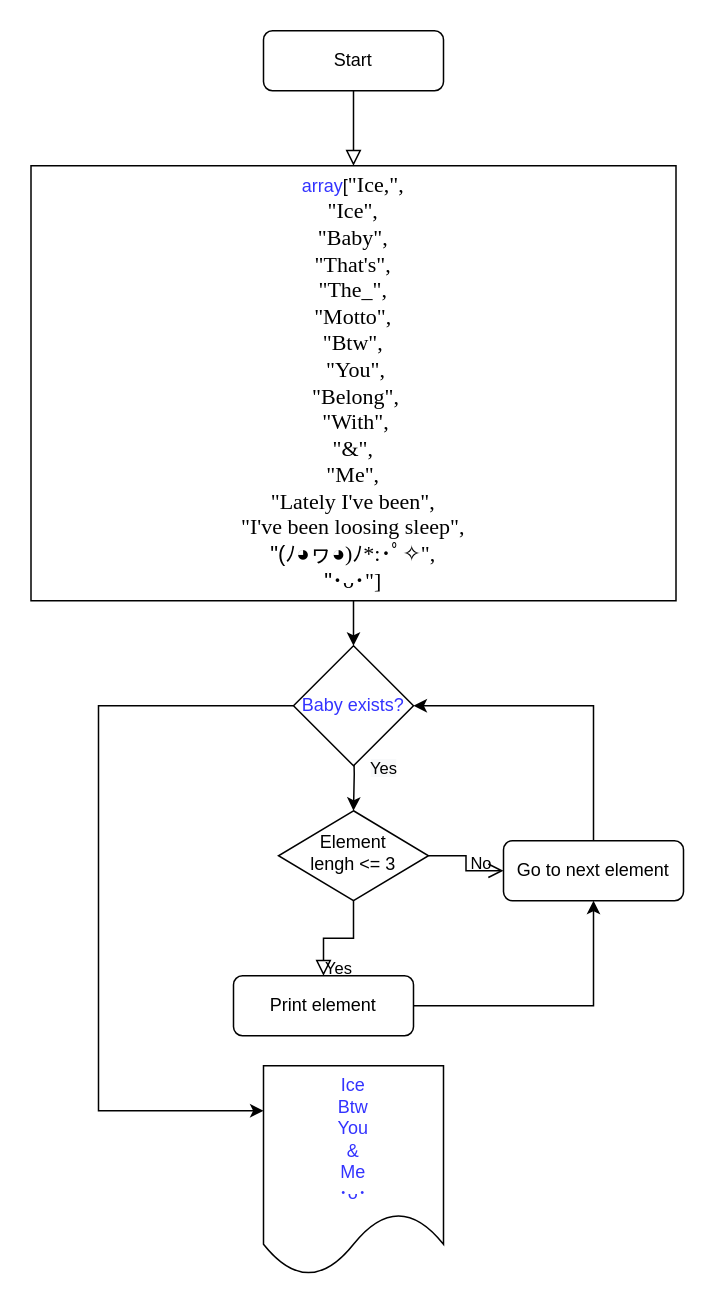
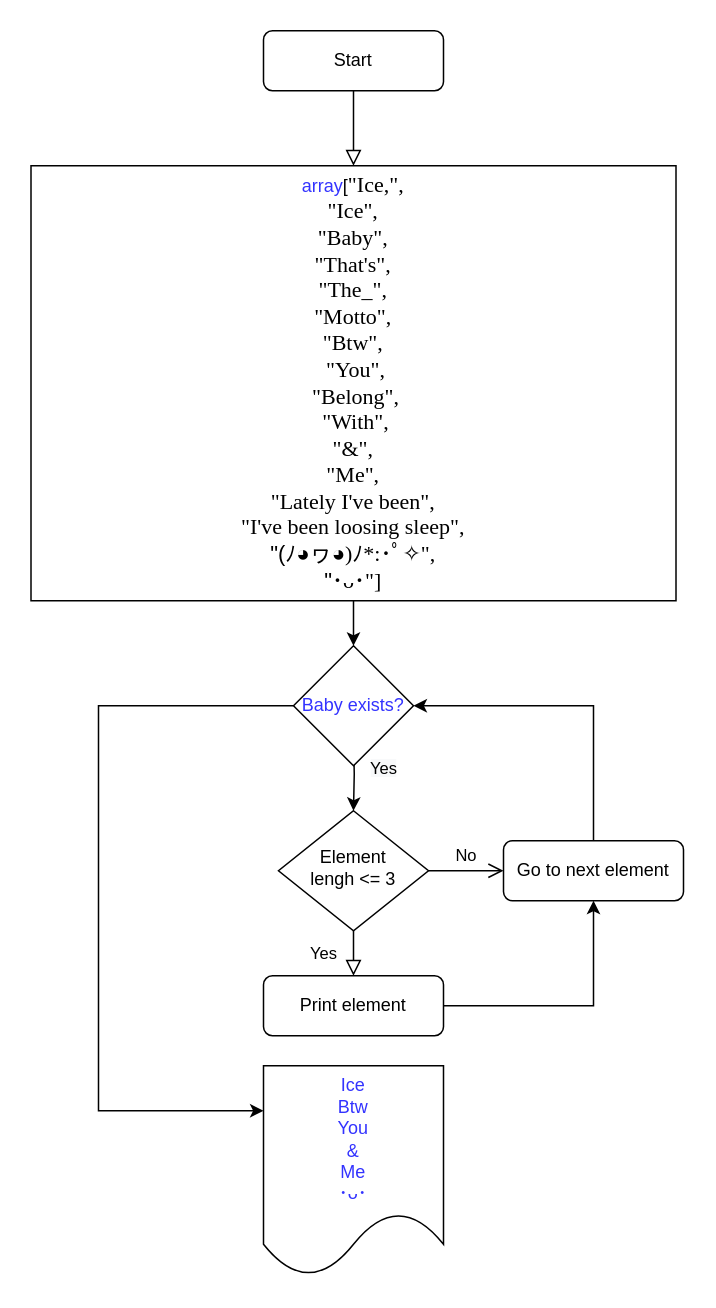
  <mxCell id="0" />
  <mxCell id="1" parent="0" />
  <mxCell id="2" value="" style="rounded=0;html=1;jettySize=auto;orthogonalLoop=1;fontSize=11;endArrow=block;endFill=0;endSize=8;strokeWidth=1;shadow=0;labelBackgroundColor=none;edgeStyle=orthogonalEdgeStyle;entryX=0.5;entryY=0;entryDx=0;entryDy=0;" parent="1" source="3" target="12" edge="1"><mxGeometry relative="1" as="geometry"><mxPoint x="235" y="110" as="targetPoint" /></mxGeometry></mxCell>
  <mxCell id="3" value="Start" style="rounded=1;whiteSpace=wrap;html=1;fontSize=12;glass=0;strokeWidth=1;shadow=0;" parent="1" vertex="1"><mxGeometry x="175" y="20" width="120" height="40" as="geometry" /></mxCell>
  <mxCell id="4" value="Yes" style="rounded=0;html=1;jettySize=auto;orthogonalLoop=1;fontSize=11;endArrow=block;endFill=0;endSize=8;strokeWidth=1;shadow=0;labelBackgroundColor=none;edgeStyle=orthogonalEdgeStyle;" parent="1" source="6" target="10" edge="1"><mxGeometry y="20" relative="1" as="geometry"><mxPoint as="offset" /><mxPoint x="235" y="660" as="targetPoint" /></mxGeometry></mxCell>
  <mxCell id="5" value="No" style="edgeStyle=orthogonalEdgeStyle;rounded=0;html=1;jettySize=auto;orthogonalLoop=1;fontSize=11;endArrow=open;endFill=0;endSize=8;strokeWidth=1;shadow=0;labelBackgroundColor=none;" parent="1" source="6" target="8" edge="1"><mxGeometry y="10" relative="1" as="geometry"><mxPoint as="offset" /></mxGeometry></mxCell>
- <mxCell id="6" value="Element &lt;br&gt;lengh &amp;lt;= 3" style="rhombus;whiteSpace=wrap;html=1;shadow=0;fontFamily=Helvetica;fontSize=12;align=center;strokeWidth=1;spacing=6;spacingTop=-4;" parent="1" vertex="1"><mxGeometry x="185" y="540" width="100" height="60" as="geometry" /></mxCell>
+ <mxCell id="6" value="Element &lt;br&gt;lengh &amp;lt;= 3" style="rhombus;whiteSpace=wrap;html=1;shadow=0;fontFamily=Helvetica;fontSize=12;align=center;strokeWidth=1;spacing=6;spacingTop=-4;" parent="1" vertex="1"><mxGeometry x="185" y="540" width="100" height="80" as="geometry" /></mxCell>
  <mxCell id="7" value="" style="edgeStyle=orthogonalEdgeStyle;rounded=0;orthogonalLoop=1;jettySize=auto;html=1;fontColor=#3333FF;entryX=1;entryY=0.5;entryDx=0;entryDy=0;exitX=0.5;exitY=0;exitDx=0;exitDy=0;" edge="1" parent="1" source="8" target="15"><mxGeometry relative="1" as="geometry"><mxPoint x="245" y="540" as="targetPoint" /><Array as="points"><mxPoint x="395" y="470" /></Array></mxGeometry></mxCell>
  <mxCell id="8" value="Go to next element" style="rounded=1;whiteSpace=wrap;html=1;fontSize=12;glass=0;strokeWidth=1;shadow=0;" parent="1" vertex="1"><mxGeometry x="335" y="560" width="120" height="40" as="geometry" /></mxCell>
  <mxCell id="9" value="" style="edgeStyle=orthogonalEdgeStyle;rounded=0;orthogonalLoop=1;jettySize=auto;html=1;fontColor=#3333FF;" edge="1" parent="1" source="10" target="8"><mxGeometry relative="1" as="geometry"><mxPoint x="435" y="705" as="targetPoint" /></mxGeometry></mxCell>
- <mxCell id="10" value="Print element" style="rounded=1;whiteSpace=wrap;html=1;fontSize=12;glass=0;strokeWidth=1;shadow=0;" parent="1" vertex="1"><mxGeometry x="155" y="650" width="120" height="40" as="geometry" /></mxCell>
+ <mxCell id="10" value="Print element" style="rounded=1;whiteSpace=wrap;html=1;fontSize=12;glass=0;strokeWidth=1;shadow=0;" parent="1" vertex="1"><mxGeometry x="175" y="650" width="120" height="40" as="geometry" /></mxCell>
  <mxCell id="11" style="edgeStyle=orthogonalEdgeStyle;rounded=0;orthogonalLoop=1;jettySize=auto;html=1;fontColor=#3333FF;entryX=0.5;entryY=0;entryDx=0;entryDy=0;" edge="1" parent="1" source="12" target="15"><mxGeometry relative="1" as="geometry" /></mxCell>
  <mxCell id="12" value="&lt;font color=&quot;#3333ff&quot;&gt;array&lt;/font&gt;[&lt;span style=&quot;font-family: Calibri; font-size: 11pt; background-color: initial;&quot;&gt;&quot;Ice,&quot;,&lt;br&gt;&lt;/span&gt;&lt;span style=&quot;font-family: Calibri; font-size: 11pt; background-color: initial;&quot;&gt;&quot;Ice&quot;,&lt;br&gt;&lt;/span&gt;&lt;span style=&quot;font-family: Calibri; font-size: 11pt; background-color: initial;&quot;&gt;&quot;Baby&quot;,&lt;br&gt;&lt;/span&gt;&lt;span style=&quot;font-family: Calibri; font-size: 11pt; background-color: initial;&quot;&gt;&quot;That's&quot;,&lt;br&gt;&lt;/span&gt;&lt;span style=&quot;font-family: Calibri; font-size: 11pt; background-color: initial;&quot;&gt;&quot;The_&quot;,&lt;br&gt;&lt;/span&gt;&lt;span style=&quot;font-family: Calibri; font-size: 11pt; background-color: initial;&quot;&gt;&quot;Motto&quot;,&lt;br&gt;&lt;/span&gt;&lt;span style=&quot;font-family: Calibri; font-size: 11pt; background-color: initial;&quot;&gt;&quot;Btw&quot;,&lt;br&gt;&lt;/span&gt;&lt;span style=&quot;font-family: Calibri; font-size: 11pt; background-color: initial;&quot;&gt;&amp;nbsp;&quot;You&quot;,&lt;br&gt;&lt;/span&gt;&lt;span style=&quot;font-family: Calibri; font-size: 11pt; background-color: initial;&quot;&gt;&amp;nbsp;&quot;Belong&quot;,&lt;br&gt;&lt;/span&gt;&lt;span style=&quot;font-family: Calibri; font-size: 11pt; background-color: initial;&quot;&gt;&amp;nbsp;&quot;With&quot;,&lt;br&gt;&lt;/span&gt;&lt;span style=&quot;font-family: Calibri; font-size: 11pt; background-color: initial;&quot;&gt;&quot;&amp;amp;&quot;,&lt;br&gt;&lt;/span&gt;&lt;span style=&quot;font-family: Calibri; font-size: 11pt; background-color: initial;&quot;&gt;&quot;Me&quot;,&lt;br&gt;&lt;/span&gt;&lt;span style=&quot;font-family: Calibri; font-size: 11pt; background-color: initial;&quot;&gt;&quot;Lately I've been&quot;,&lt;br&gt;&lt;/span&gt;&lt;span style=&quot;font-family: Calibri; font-size: 11pt; background-color: initial;&quot;&gt;&quot;I've been loosing sleep&quot;,&lt;/span&gt;&lt;span style=&quot;font-family: Calibri; font-size: 11pt; background-color: initial;&quot;&gt;&lt;br&gt;&lt;/span&gt;&lt;span style=&quot;font-size: 11pt; background-color: initial;&quot;&gt;&quot;(&lt;/span&gt;&lt;span style=&quot;font-size: 11pt; background-color: initial; font-family: &amp;quot;MS Gothic&amp;quot;;&quot;&gt;ﾉ&lt;/span&gt;&lt;span style=&quot;font-size: 11pt; background-color: initial; font-family: &amp;quot;Cambria Math&amp;quot;;&quot;&gt;◕&lt;/span&gt;&lt;span style=&quot;font-size: 11pt; background-color: initial; font-family: &amp;quot;MS Gothic&amp;quot;;&quot;&gt;ヮ&lt;/span&gt;&lt;span style=&quot;font-size: 11pt; background-color: initial; font-family: &amp;quot;Cambria Math&amp;quot;;&quot;&gt;◕&lt;/span&gt;&lt;span style=&quot;font-size: 11pt; background-color: initial; font-family: Calibri;&quot;&gt;)&lt;/span&gt;&lt;span style=&quot;font-size: 11pt; background-color: initial; font-family: &amp;quot;MS Gothic&amp;quot;;&quot;&gt;ﾉ&lt;/span&gt;&lt;span style=&quot;font-size: 11pt; background-color: initial; font-family: Calibri;&quot;&gt;*:&lt;/span&gt;&lt;span style=&quot;font-size: 11pt; background-color: initial; font-family: &amp;quot;MS Gothic&amp;quot;;&quot;&gt;･ﾟ&lt;/span&gt;&lt;span style=&quot;font-size: 11pt; background-color: initial; font-family: &amp;quot;Segoe UI Symbol&amp;quot;;&quot;&gt;✧&lt;/span&gt;&lt;span style=&quot;font-size: 11pt; background-color: initial; font-family: Calibri;&quot;&gt;&quot;,&lt;/span&gt;&lt;span style=&quot;font-family: Calibri; font-size: 11pt; background-color: initial;&quot;&gt;&lt;br&gt;&lt;/span&gt;&lt;span style=&quot;font-size: 11pt; background-color: initial;&quot;&gt;&quot;&lt;/span&gt;&lt;span style=&quot;font-size: 11pt; background-color: initial; font-family: &amp;quot;MS Gothic&amp;quot;;&quot;&gt;･&lt;/span&gt;&lt;span style=&quot;font-size: 11pt; background-color: initial; font-family: Calibri;&quot;&gt;ᴗ&lt;/span&gt;&lt;span style=&quot;font-size: 11pt; background-color: initial; font-family: &amp;quot;MS Gothic&amp;quot;;&quot;&gt;･&lt;/span&gt;&lt;span style=&quot;font-size: 11pt; background-color: initial; font-family: Calibri;&quot;&gt;&quot;]&lt;/span&gt;&lt;span style=&quot;font-family: Calibri; font-size: 11pt; background-color: initial;&quot;&gt;&lt;br&gt;&lt;/span&gt;" style="rounded=0;whiteSpace=wrap;html=1;" vertex="1" parent="1"><mxGeometry x="20" y="110" width="430" height="290" as="geometry" /></mxCell>
  <mxCell id="13" value="&#10;&lt;span style=&quot;color: rgb(0, 0, 0); font-family: Helvetica; font-size: 11px; font-style: normal; font-variant-ligatures: normal; font-variant-caps: normal; font-weight: 400; letter-spacing: normal; orphans: 2; text-align: center; text-indent: 0px; text-transform: none; widows: 2; word-spacing: 0px; -webkit-text-stroke-width: 0px; background-color: rgb(248, 249, 250); text-decoration-thickness: initial; text-decoration-style: initial; text-decoration-color: initial; float: none; display: inline !important;&quot;&gt;Yes&lt;/span&gt;&#10;&#10;" style="edgeStyle=orthogonalEdgeStyle;rounded=0;orthogonalLoop=1;jettySize=auto;html=1;fontColor=#3333FF;" edge="1" parent="1" target="6"><mxGeometry x="0.2" y="20" relative="1" as="geometry"><mxPoint x="235" y="490" as="sourcePoint" /><mxPoint as="offset" /></mxGeometry></mxCell>
  <mxCell id="14" value="" style="edgeStyle=orthogonalEdgeStyle;rounded=0;orthogonalLoop=1;jettySize=auto;html=1;fontColor=#3333FF;" edge="1" parent="1" source="15" target="16"><mxGeometry relative="1" as="geometry"><mxPoint x="185" y="800" as="targetPoint" /><Array as="points"><mxPoint x="65" y="470" /><mxPoint x="65" y="740" /></Array></mxGeometry></mxCell>
  <mxCell id="15" value="Baby exists?" style="rhombus;whiteSpace=wrap;html=1;fontColor=#3333FF;" vertex="1" parent="1"><mxGeometry x="195" y="430" width="80" height="80" as="geometry" /></mxCell>
  <mxCell id="16" value="&lt;div&gt;Ice&lt;/div&gt;&lt;div&gt;Btw&lt;/div&gt;&lt;div&gt;You&lt;/div&gt;&lt;div&gt;&amp;amp;&lt;/div&gt;&lt;div&gt;Me&lt;/div&gt;&lt;div&gt;･ᴗ･&lt;/div&gt;" style="shape=document;whiteSpace=wrap;html=1;boundedLbl=1;fontColor=#3333FF;" vertex="1" parent="1"><mxGeometry x="175" y="710" width="120" height="140" as="geometry" /></mxCell>
